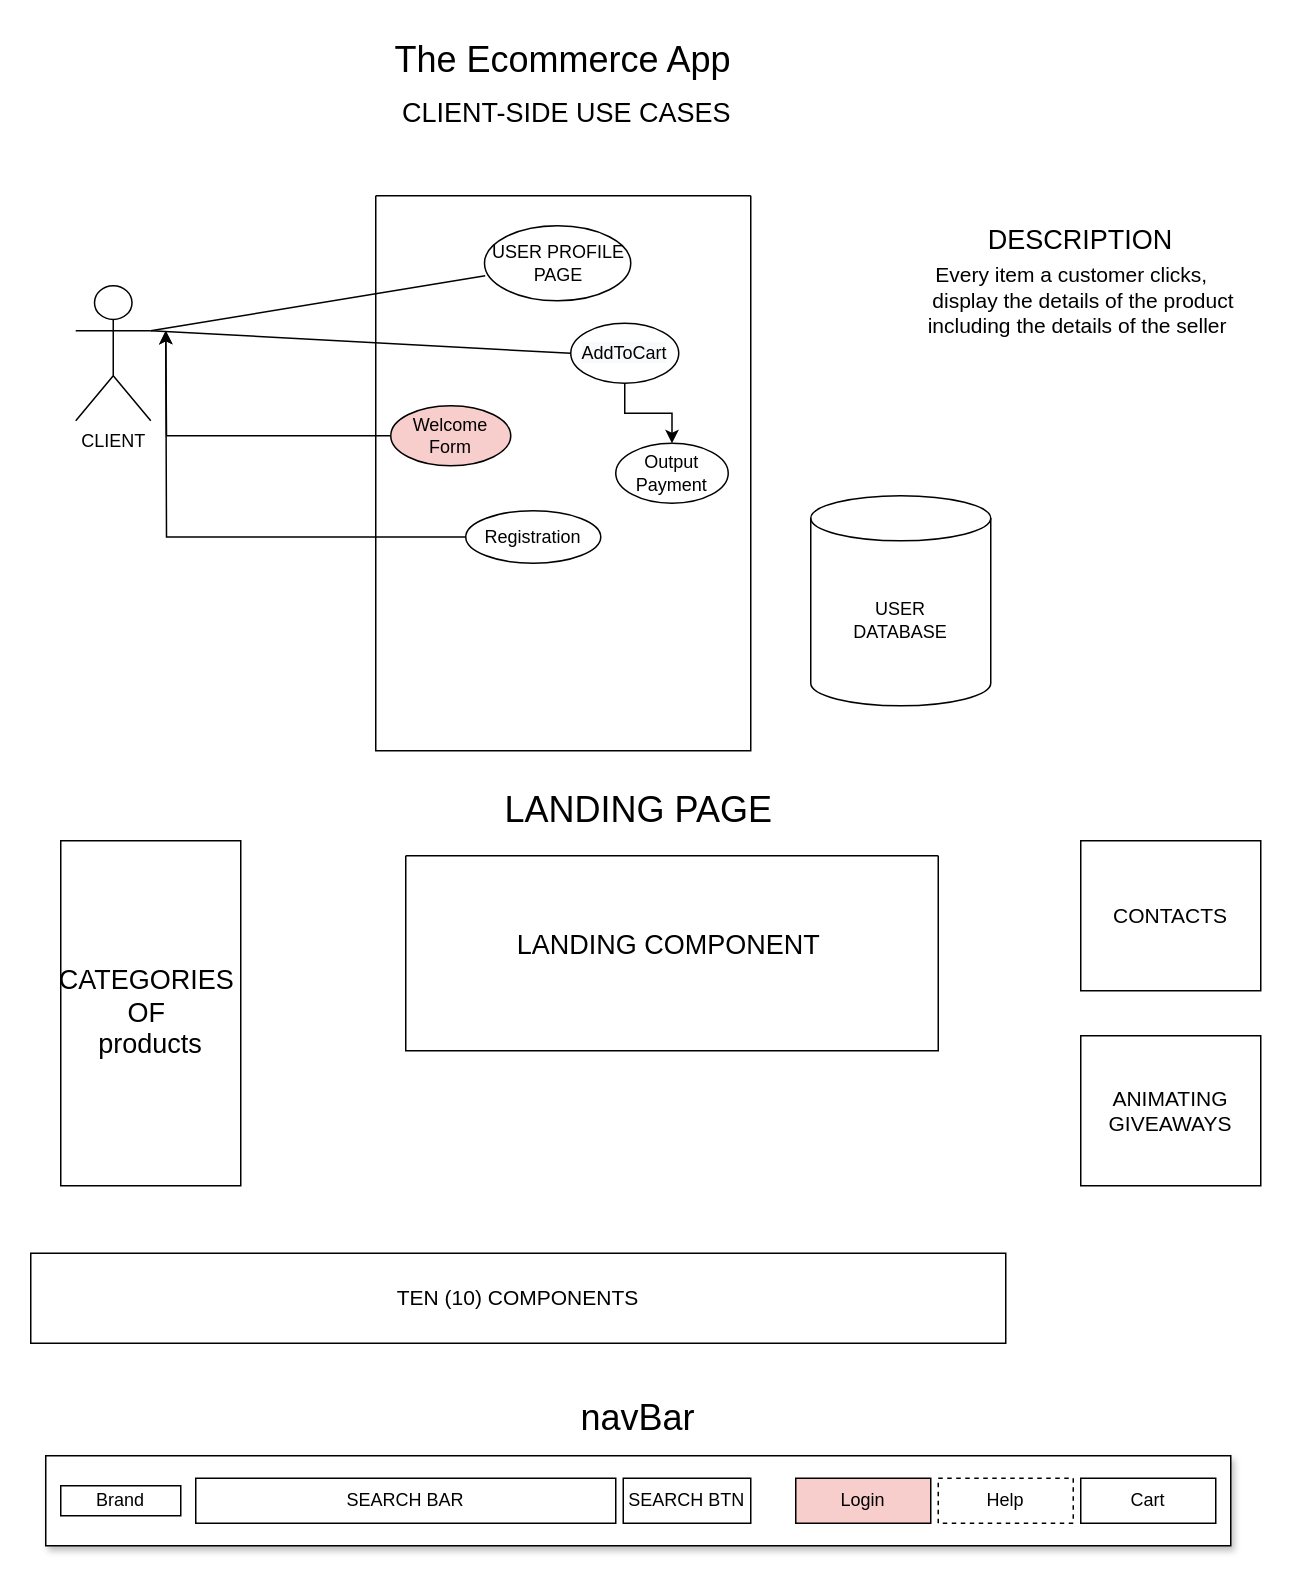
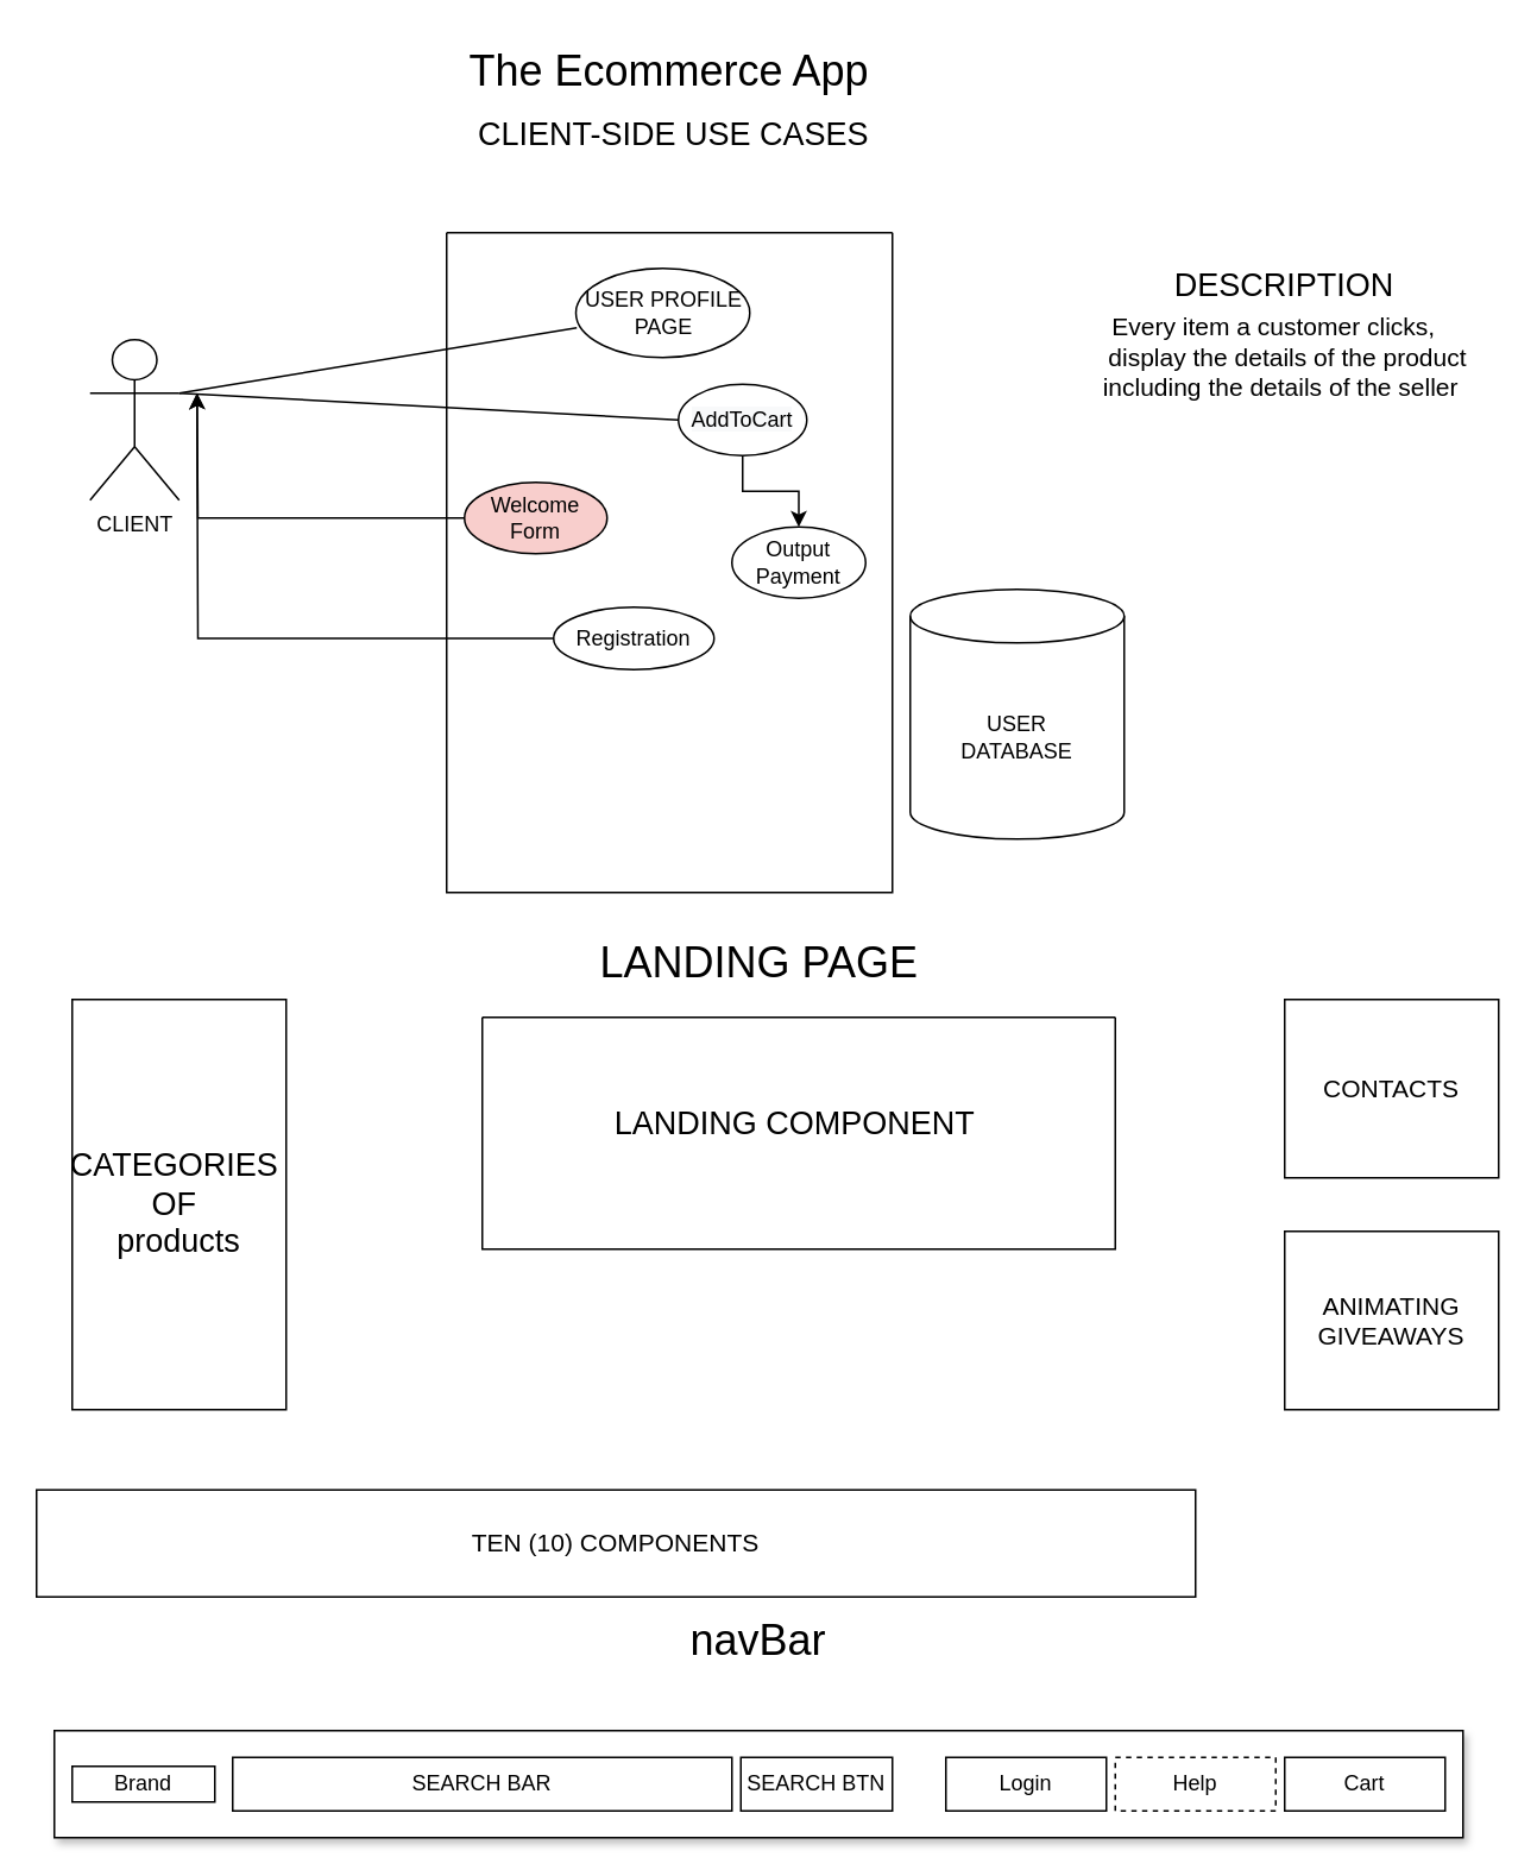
  <mxCell id="0" />
  <mxCell id="1" parent="0" />
  <mxCell id="2" value="&lt;font style=&quot;font-size: 24px&quot;&gt;The Ecommerce App&lt;/font&gt;" style="text;html=1;strokeColor=none;fillColor=none;align=center;verticalAlign=middle;whiteSpace=wrap;rounded=0;" vertex="1" parent="1"><mxGeometry x="245" y="20" width="260" height="40" as="geometry" /></mxCell>
  <mxCell id="3" value="&lt;font style=&quot;font-size: 18px&quot;&gt;CLIENT-SIDE USE CASES&lt;/font&gt;" style="text;html=1;strokeColor=none;fillColor=none;align=center;verticalAlign=middle;whiteSpace=wrap;rounded=0;" vertex="1" parent="1"><mxGeometry x="260" y="60" width="235" height="30" as="geometry" /></mxCell>
- <mxCell id="4" value="USER&lt;br&gt;DATABASE" style="shape=cylinder3;whiteSpace=wrap;html=1;boundedLbl=1;backgroundOutline=1;size=15;" vertex="1" parent="1"><mxGeometry x="540" y="330" width="120" height="140" as="geometry" /></mxCell>
+ <mxCell id="4" value="USER&lt;br&gt;DATABASE" style="shape=cylinder3;whiteSpace=wrap;html=1;boundedLbl=1;backgroundOutline=1;size=15;" vertex="1" parent="1"><mxGeometry x="510" y="330" width="120" height="140" as="geometry" /></mxCell>
  <mxCell id="5" value="CLIENT" style="shape=umlActor;verticalLabelPosition=bottom;verticalAlign=top;html=1;outlineConnect=0;" vertex="1" parent="1"><mxGeometry x="50" y="190" width="50" height="90" as="geometry" /></mxCell>
  <mxCell id="6" value="" style="swimlane;startSize=0;" vertex="1" parent="1"><mxGeometry x="250" y="130" width="250" height="370" as="geometry" /></mxCell>
  <mxCell id="7" value="&lt;span&gt;USER PROFILE PAGE&lt;/span&gt;" style="ellipse;whiteSpace=wrap;html=1;" vertex="1" parent="6"><mxGeometry x="72.5" y="20" width="97.5" height="50" as="geometry" /></mxCell>
  <mxCell id="8" style="edgeStyle=orthogonalEdgeStyle;rounded=0;orthogonalLoop=1;jettySize=auto;html=1;entryX=0.5;entryY=0;entryDx=0;entryDy=0;" edge="1" parent="6" source="9" target="11"><mxGeometry relative="1" as="geometry" /></mxCell>
  <mxCell id="9" value="&#10;&#10;&lt;span style=&quot;color: rgb(0, 0, 0); font-family: helvetica; font-size: 12px; font-style: normal; font-weight: 400; letter-spacing: normal; text-align: center; text-indent: 0px; text-transform: none; word-spacing: 0px; background-color: rgb(248, 249, 250); display: inline; float: none;&quot;&gt;AddToCart&lt;/span&gt;&#10;&#10;" style="ellipse;whiteSpace=wrap;html=1;" vertex="1" parent="6"><mxGeometry x="130" y="85" width="72" height="40" as="geometry" /></mxCell>
  <mxCell id="10" value="Welcome&lt;br&gt;Form" style="ellipse;whiteSpace=wrap;html=1;fillColor=#f8cecc;" vertex="1" parent="6"><mxGeometry x="10" y="140" width="80" height="40" as="geometry" /></mxCell>
  <mxCell id="11" value="Output&lt;br&gt;Payment" style="ellipse;whiteSpace=wrap;html=1;" vertex="1" parent="6"><mxGeometry x="160" y="165" width="75" height="40" as="geometry" /></mxCell>
  <mxCell id="12" value="Registration" style="ellipse;whiteSpace=wrap;html=1;" vertex="1" parent="6"><mxGeometry x="60" y="210" width="90" height="35" as="geometry" /></mxCell>
  <mxCell id="13" value="" style="endArrow=none;html=1;entryX=0.005;entryY=0.667;entryDx=0;entryDy=0;entryPerimeter=0;exitX=1;exitY=0.333;exitDx=0;exitDy=0;exitPerimeter=0;" edge="1" parent="1" source="5" target="7"><mxGeometry width="50" height="50" relative="1" as="geometry"><mxPoint x="130" y="240" as="sourcePoint" /><mxPoint x="180" y="190" as="targetPoint" /></mxGeometry></mxCell>
  <mxCell id="14" value="" style="endArrow=none;html=1;entryX=0;entryY=0.5;entryDx=0;entryDy=0;exitX=1;exitY=0.333;exitDx=0;exitDy=0;exitPerimeter=0;" edge="1" parent="1" source="5" target="9"><mxGeometry width="50" height="50" relative="1" as="geometry"><mxPoint x="140" y="330" as="sourcePoint" /><mxPoint x="190" y="280" as="targetPoint" /></mxGeometry></mxCell>
  <mxCell id="15" style="edgeStyle=orthogonalEdgeStyle;rounded=0;orthogonalLoop=1;jettySize=auto;html=1;exitX=0;exitY=0.5;exitDx=0;exitDy=0;" edge="1" parent="1" source="10"><mxGeometry relative="1" as="geometry"><mxPoint x="110" y="220" as="targetPoint" /></mxGeometry></mxCell>
  <mxCell id="16" style="edgeStyle=orthogonalEdgeStyle;rounded=0;orthogonalLoop=1;jettySize=auto;html=1;" edge="1" parent="1" source="12"><mxGeometry relative="1" as="geometry"><mxPoint x="110" y="220" as="targetPoint" /></mxGeometry></mxCell>
  <mxCell id="17" value="" style="swimlane;startSize=0;" vertex="1" parent="1"><mxGeometry x="270" y="570" width="355" height="130" as="geometry" /></mxCell>
  <mxCell id="18" value="&lt;font style=&quot;font-size: 18px&quot;&gt;LANDING COMPONENT&lt;/font&gt;" style="text;html=1;align=center;verticalAlign=middle;resizable=0;points=[];autosize=1;strokeColor=none;" vertex="1" parent="17"><mxGeometry x="55" y="50" width="240" height="20" as="geometry" /></mxCell>
  <mxCell id="19" value="&lt;font style=&quot;font-size: 18px&quot;&gt;CATEGORIES&amp;nbsp;&lt;br&gt;OF&amp;nbsp;&lt;br&gt;products&lt;br&gt;&lt;/font&gt;" style="rounded=0;whiteSpace=wrap;html=1;" vertex="1" parent="1"><mxGeometry x="40" y="560" width="120" height="230" as="geometry" /></mxCell>
  <mxCell id="20" value="&lt;font style=&quot;font-size: 14px&quot;&gt;CONTACTS&lt;/font&gt;" style="rounded=0;whiteSpace=wrap;html=1;" vertex="1" parent="1"><mxGeometry x="720" y="560" width="120" height="100" as="geometry" /></mxCell>
  <mxCell id="21" value="&lt;font style=&quot;font-size: 14px&quot;&gt;ANIMATING&lt;br&gt;GIVEAWAYS&lt;/font&gt;" style="rounded=0;whiteSpace=wrap;html=1;" vertex="1" parent="1"><mxGeometry x="720" y="690" width="120" height="100" as="geometry" /></mxCell>
  <mxCell id="22" value="&lt;font style=&quot;font-size: 14px&quot;&gt;TEN (10) COMPONENTS&lt;/font&gt;" style="rounded=0;whiteSpace=wrap;html=1;align=center;" vertex="1" parent="1"><mxGeometry x="20" y="835" width="650" height="60" as="geometry" /></mxCell>
  <mxCell id="23" value="&lt;font style=&quot;font-size: 24px&quot;&gt;LANDING PAGE&lt;/font&gt;" style="text;html=1;align=center;verticalAlign=middle;resizable=0;points=[];autosize=1;strokeColor=none;" vertex="1" parent="1"><mxGeometry x="330" y="530" width="190" height="20" as="geometry" /></mxCell>
  <mxCell id="24" value="&lt;font style=&quot;font-size: 18px&quot;&gt;DESCRIPTION&lt;/font&gt;" style="text;html=1;strokeColor=none;fillColor=none;align=center;verticalAlign=middle;whiteSpace=wrap;rounded=0;" vertex="1" parent="1"><mxGeometry x="660" y="150" width="120" height="20" as="geometry" /></mxCell>
  <mxCell id="25" value="&lt;font style=&quot;font-size: 14px&quot;&gt;Every item a customer clicks,&amp;nbsp; &amp;nbsp; &amp;nbsp;display the details of the product including the details of the seller&amp;nbsp;&lt;/font&gt;" style="text;html=1;strokeColor=none;fillColor=none;align=center;verticalAlign=middle;whiteSpace=wrap;rounded=0;" vertex="1" parent="1"><mxGeometry x="615" y="190" width="210" height="20" as="geometry" /></mxCell>
  <mxCell id="26" value="" style="rounded=0;whiteSpace=wrap;html=1;align=center;shadow=1;" vertex="1" parent="1"><mxGeometry x="30" y="970" width="790" height="60" as="geometry" /></mxCell>
  <mxCell id="27" value="&lt;span&gt;Brand&lt;/span&gt;" style="rounded=0;whiteSpace=wrap;html=1;align=center;" vertex="1" parent="1"><mxGeometry x="40" y="990" width="80" height="20" as="geometry" /></mxCell>
- <mxCell id="28" value="&lt;font style=&quot;font-size: 24px&quot;&gt;navBar&lt;/font&gt;" style="text;html=1;strokeColor=none;fillColor=none;align=center;verticalAlign=middle;whiteSpace=wrap;rounded=0;" vertex="1" parent="1"><mxGeometry x="350" y="930" width="150" height="30" as="geometry" /></mxCell>
+ <mxCell id="28" value="&lt;font style=&quot;font-size: 24px&quot;&gt;navBar&lt;/font&gt;" style="text;html=1;strokeColor=none;fillColor=none;align=center;verticalAlign=middle;whiteSpace=wrap;rounded=0;" vertex="1" parent="1"><mxGeometry x="350" y="905" width="150" height="30" as="geometry" /></mxCell>
  <mxCell id="29" value="SEARCH BAR" style="rounded=0;whiteSpace=wrap;html=1;align=center;" vertex="1" parent="1"><mxGeometry x="130" y="985" width="280" height="30" as="geometry" /></mxCell>
- <mxCell id="30" value="Login" style="rounded=0;whiteSpace=wrap;html=1;align=center;fillColor=#f8cecc;" vertex="1" parent="1"><mxGeometry x="530" y="985" width="90" height="30" as="geometry" /></mxCell>
+ <mxCell id="30" value="Login" style="rounded=0;whiteSpace=wrap;html=1;align=center;" vertex="1" parent="1"><mxGeometry x="530" y="985" width="90" height="30" as="geometry" /></mxCell>
  <mxCell id="31" value="Help" style="rounded=0;whiteSpace=wrap;html=1;align=center;dashed=1;" vertex="1" parent="1"><mxGeometry x="625" y="985" width="90" height="30" as="geometry" /></mxCell>
  <mxCell id="32" value="Cart" style="rounded=0;whiteSpace=wrap;html=1;align=center;" vertex="1" parent="1"><mxGeometry x="720" y="985" width="90" height="30" as="geometry" /></mxCell>
  <mxCell id="33" value="SEARCH BTN" style="rounded=0;whiteSpace=wrap;html=1;align=center;" vertex="1" parent="1"><mxGeometry x="415" y="985" width="85" height="30" as="geometry" /></mxCell>
